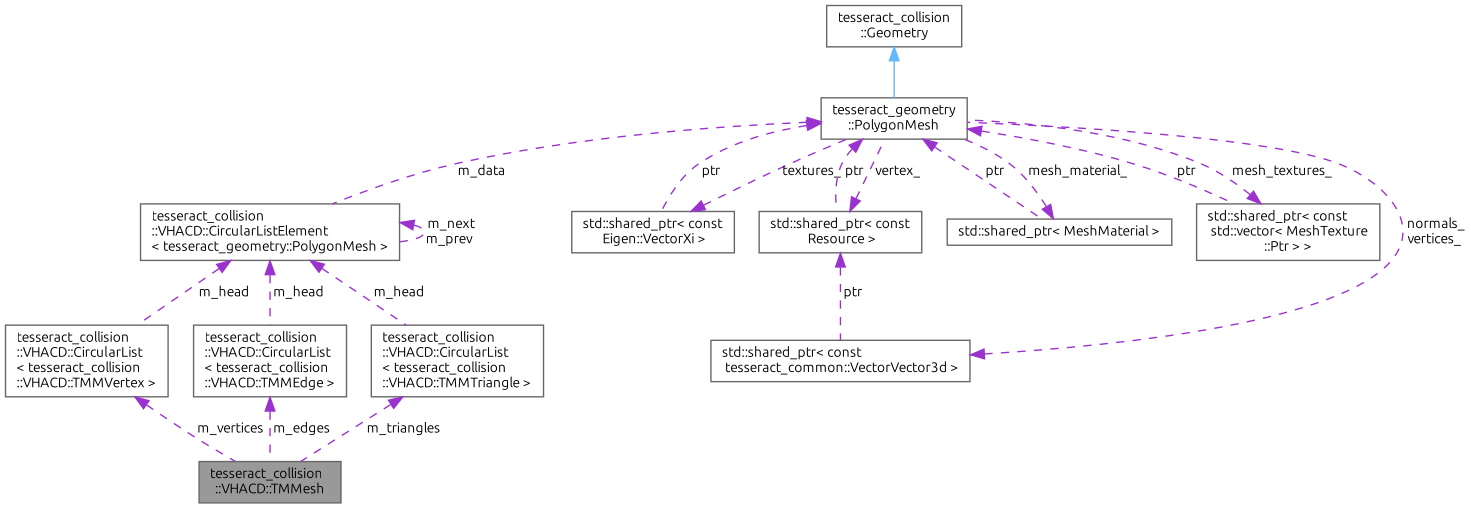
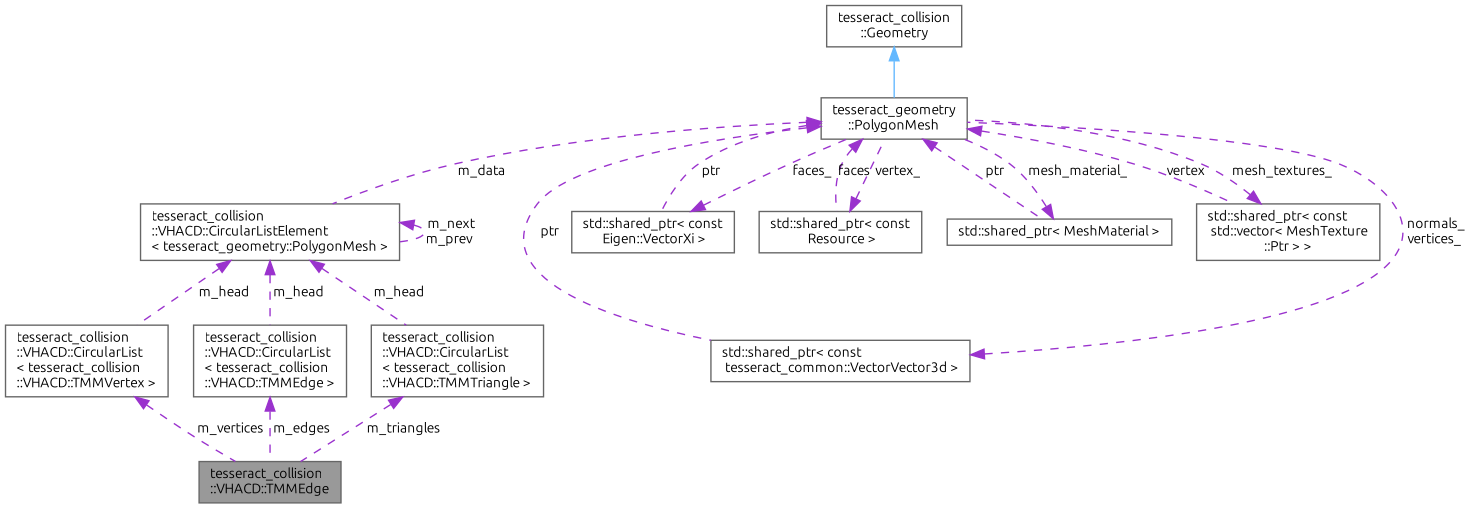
  digraph {
    fontname=Ubuntu
    rankdir=TB
    node [color=gray40 fillcolor=white fontname=Ubuntu fontsize=10 shape=box style=filled]
    edge [color=darkorchid3 dir=back fontname=Ubuntu fontsize=10 labelfontname=Helvetica labelfontsize=10 style=dashed]
-   n1 [fillcolor=grey60 fontcolor=black height=0.2 label="tesseract_collision\l::VHACD::TMMesh" width=0.4]
+   n1 [fillcolor=grey60 fontcolor=black height=0.2 label="tesseract_collision\l::VHACD::TMMEdge" width=0.4]
    n2 [height=0.2 label="tesseract_collision\l::VHACD::CircularList\l\< tesseract_collision\l::VHACD::TMMVertex \>" width=0.4]
    n3 [height=0.2 label="tesseract_collision\l::VHACD::CircularListElement\l\< tesseract_geometry::PolygonMesh \>" width=0.4]
    n4 [height=0.2 label="tesseract_collision\l::VHACD::CircularList\l\< tesseract_collision\l::VHACD::TMMEdge \>" width=0.4]
    n5 [height=0.2 label="tesseract_collision\l::VHACD::CircularList\l\< tesseract_collision\l::VHACD::TMMTriangle \>" width=0.4]
    n6 [height=0.2 label="tesseract_geometry\l::PolygonMesh" width=0.4]
    n7 [height=0.2 label="std::shared_ptr\< const\l tesseract_common::VectorVector3d \>" width=0.4]
    n8 [height=0.2 label="std::shared_ptr\< const\l Eigen::VectorXi \>" width=0.4]
    n9 [height=0.2 label="std::shared_ptr\< const\l Resource \>" width=0.4]
    n10 [height=0.2 label="std::shared_ptr\< MeshMaterial \>" width=0.4]
    n11 [height=0.2 label="std::shared_ptr\< const\l std::vector\< MeshTexture\l::Ptr \> \>" width=0.4]
    n12 [height=0.2 label="tesseract_collision\l::Geometry" width=0.4]
    n2 -> n1 [label=" m_vertices"]
    n3 -> n2 [label=" m_head"]
    n3 -> n3 [label=" m_next\nm_prev"]
    n3 -> n4 [label=" m_head"]
    n3 -> n5 [label=" m_head"]
    n4 -> n1 [label=" m_edges"]
    n5 -> n1 [label=" m_triangles"]
    n6 -> n3 [label=" m_data"]
-   n9 -> n7 [label=" ptr"]
+   n6 -> n7 [label=" ptr"]
    n6 -> n8 [label=" ptr"]
-   n6 -> n9 [label=" ptr"]
+   n6 -> n9 [label=" faces"]
    n6 -> n10 [label=" ptr"]
-   n6 -> n11 [label=" ptr"]
+   n6 -> n11 [label=" vertex"]
    n7 -> n6 [label=" normals_\nvertices_"]
-   n8 -> n6 [label=" textures_"]
+   n8 -> n6 [label=" faces_"]
    n9 -> n6 [label=" vertex_"]
    n10 -> n6 [label=" mesh_material_"]
    n11 -> n6 [label=" mesh_textures_"]
    n12 -> n6 [color=steelblue1 style=solid]
  }
